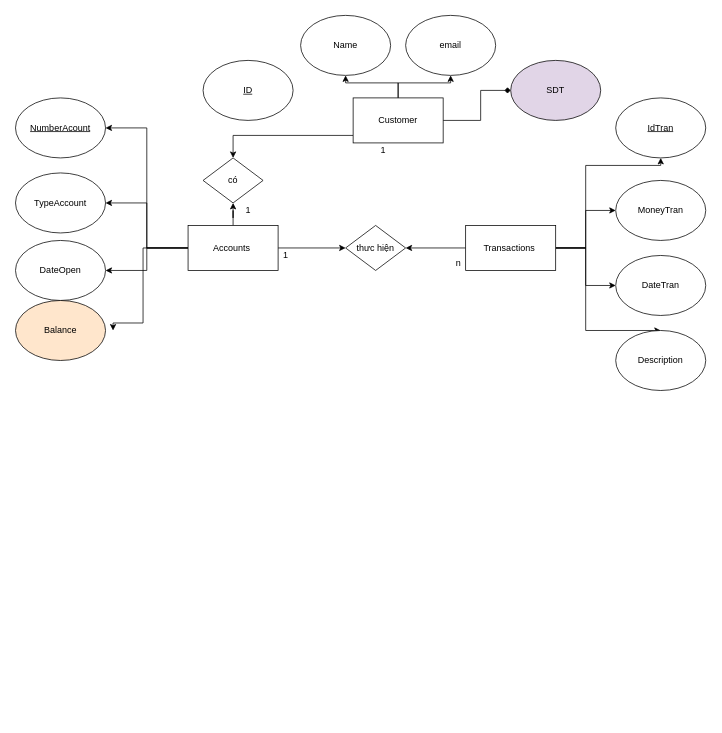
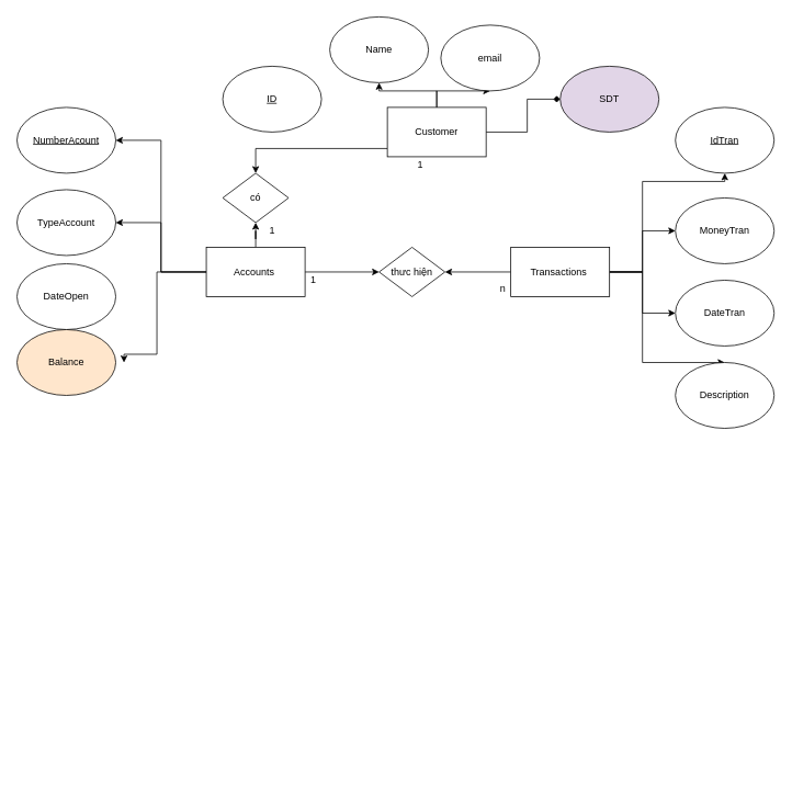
  <mxCell id="0" />
  <mxCell id="1" parent="0" />
  <mxCell id="2" style="edgeStyle=orthogonalEdgeStyle;rounded=0;orthogonalLoop=1;jettySize=auto;html=1;entryX=0.5;entryY=1;entryDx=0;entryDy=0;" parent="1" edge="1"><mxGeometry relative="1" as="geometry"><Array as="points"><mxPoint x="329" y="840" /><mxPoint x="329" y="705" /></Array><mxPoint x="349" y="705" as="targetPoint" /></mxGeometry></mxCell>
  <mxCell id="3" style="edgeStyle=orthogonalEdgeStyle;rounded=0;orthogonalLoop=1;jettySize=auto;html=1;" parent="1" edge="1"><mxGeometry relative="1" as="geometry"><Array as="points"><mxPoint x="330" y="955" /><mxPoint x="330" y="705" /></Array><mxPoint x="349" y="705" as="targetPoint" /></mxGeometry></mxCell>
  <mxCell id="4" style="edgeStyle=orthogonalEdgeStyle;rounded=0;orthogonalLoop=1;jettySize=auto;html=1;" edge="1" parent="1" source="8" target="23"><mxGeometry relative="1" as="geometry" /></mxCell>
  <mxCell id="5" style="edgeStyle=orthogonalEdgeStyle;rounded=0;orthogonalLoop=1;jettySize=auto;html=1;" edge="1" parent="1" source="8" target="24"><mxGeometry relative="1" as="geometry" /></mxCell>
  <mxCell id="6" style="edgeStyle=orthogonalEdgeStyle;rounded=0;orthogonalLoop=1;jettySize=auto;html=1;endArrow=diamond;" edge="1" parent="1" source="8" target="25"><mxGeometry relative="1" as="geometry"><mxPoint x="730" y="170" as="targetPoint" /><Array as="points"><mxPoint x="640" y="160" /><mxPoint x="640" y="120" /></Array></mxGeometry></mxCell>
  <mxCell id="7" style="edgeStyle=orthogonalEdgeStyle;rounded=0;orthogonalLoop=1;jettySize=auto;html=1;" edge="1" parent="1" source="8" target="35"><mxGeometry relative="1" as="geometry"><Array as="points"><mxPoint x="310" y="180" /></Array></mxGeometry></mxCell>
  <mxCell id="8" value="Customer" style="rounded=0;whiteSpace=wrap;html=1;" vertex="1" parent="1"><mxGeometry x="470" y="130" width="120" height="60" as="geometry" /></mxCell>
  <mxCell id="9" style="edgeStyle=orthogonalEdgeStyle;rounded=0;orthogonalLoop=1;jettySize=auto;html=1;" edge="1" parent="1" source="14" target="34"><mxGeometry relative="1" as="geometry"><Array as="points"><mxPoint x="780" y="330" /><mxPoint x="780" y="220" /><mxPoint x="880" y="220" /></Array></mxGeometry></mxCell>
  <mxCell id="10" style="edgeStyle=orthogonalEdgeStyle;rounded=0;orthogonalLoop=1;jettySize=auto;html=1;" edge="1" parent="1" source="14" target="33"><mxGeometry relative="1" as="geometry" /></mxCell>
  <mxCell id="11" style="edgeStyle=orthogonalEdgeStyle;rounded=0;orthogonalLoop=1;jettySize=auto;html=1;" edge="1" parent="1" source="14" target="32"><mxGeometry relative="1" as="geometry" /></mxCell>
  <mxCell id="12" style="edgeStyle=orthogonalEdgeStyle;rounded=0;orthogonalLoop=1;jettySize=auto;html=1;" edge="1" parent="1" source="14" target="31"><mxGeometry relative="1" as="geometry"><Array as="points"><mxPoint x="780" y="330" /><mxPoint x="780" y="440" /></Array></mxGeometry></mxCell>
  <mxCell id="13" style="edgeStyle=orthogonalEdgeStyle;rounded=0;orthogonalLoop=1;jettySize=auto;html=1;entryX=1;entryY=0.5;entryDx=0;entryDy=0;" edge="1" parent="1" source="14" target="36"><mxGeometry relative="1" as="geometry" /></mxCell>
  <mxCell id="14" value="Transactions&amp;nbsp;" style="rounded=0;whiteSpace=wrap;html=1;" vertex="1" parent="1"><mxGeometry x="620" y="300" width="120" height="60" as="geometry" /></mxCell>
  <mxCell id="15" style="edgeStyle=orthogonalEdgeStyle;rounded=0;orthogonalLoop=1;jettySize=auto;html=1;entryX=1;entryY=0.5;entryDx=0;entryDy=0;" edge="1" parent="1" source="21" target="26"><mxGeometry relative="1" as="geometry"><mxPoint x="340" y="220" as="targetPoint" /></mxGeometry></mxCell>
  <mxCell id="16" style="edgeStyle=orthogonalEdgeStyle;rounded=0;orthogonalLoop=1;jettySize=auto;html=1;" edge="1" parent="1" source="21" target="29"><mxGeometry relative="1" as="geometry" /></mxCell>
- <mxCell id="17" style="edgeStyle=orthogonalEdgeStyle;rounded=0;orthogonalLoop=1;jettySize=auto;html=1;entryX=1;entryY=0.5;entryDx=0;entryDy=0;" edge="1" parent="1" source="21" target="27"><mxGeometry relative="1" as="geometry" /></mxCell>
  <mxCell id="18" style="edgeStyle=orthogonalEdgeStyle;rounded=0;orthogonalLoop=1;jettySize=auto;html=1;" edge="1" parent="1" source="21"><mxGeometry relative="1" as="geometry"><mxPoint x="150" y="440" as="targetPoint" /><Array as="points"><mxPoint y="330" x="190" /><mxPoint y="430" x="190" /><mxPoint x="150" y="430" /></Array></mxGeometry></mxCell>
  <mxCell id="19" style="edgeStyle=orthogonalEdgeStyle;rounded=0;orthogonalLoop=1;jettySize=auto;html=1;" edge="1" parent="1" source="21" target="35"><mxGeometry relative="1" as="geometry" /></mxCell>
  <mxCell id="20" style="edgeStyle=orthogonalEdgeStyle;rounded=0;orthogonalLoop=1;jettySize=auto;html=1;entryX=0;entryY=0.5;entryDx=0;entryDy=0;" edge="1" parent="1" source="21" target="36"><mxGeometry relative="1" as="geometry" /></mxCell>
  <mxCell id="21" value="Accounts&amp;nbsp;" style="rounded=0;whiteSpace=wrap;html=1;" vertex="1" parent="1"><mxGeometry x="250" y="300" width="120" height="60" as="geometry" /></mxCell>
  <mxCell id="22" value="ID" style="ellipse;whiteSpace=wrap;html=1;fontStyle=4" vertex="1" parent="1"><mxGeometry x="270" y="80" width="120" height="80" as="geometry" /></mxCell>
  <mxCell id="23" value="Name" style="ellipse;whiteSpace=wrap;html=1;" vertex="1" parent="1"><mxGeometry x="400" y="20" width="120" height="80" as="geometry" /></mxCell>
- <mxCell id="24" value="email" style="ellipse;whiteSpace=wrap;html=1;" vertex="1" parent="1"><mxGeometry x="540" y="20" width="120" height="80" as="geometry" /></mxCell>
+ <mxCell id="24" value="email" style="ellipse;whiteSpace=wrap;html=1;" vertex="1" parent="1"><mxGeometry x="535" y="30" width="120" height="80" as="geometry" /></mxCell>
  <mxCell id="25" value="SDT" style="ellipse;whiteSpace=wrap;html=1;fillColor=#e1d5e7;" vertex="1" parent="1"><mxGeometry x="680" y="80" width="120" height="80" as="geometry" /></mxCell>
  <mxCell id="26" value="NumberAcount" style="ellipse;whiteSpace=wrap;html=1;fontStyle=4" vertex="1" parent="1"><mxGeometry x="20" y="130" width="120" height="80" as="geometry" /></mxCell>
  <mxCell id="27" value="DateOpen" style="ellipse;whiteSpace=wrap;html=1;" vertex="1" parent="1"><mxGeometry x="20" y="320" width="120" height="80" as="geometry" /></mxCell>
  <mxCell id="28" value="Balance" style="ellipse;whiteSpace=wrap;html=1;fillColor=#ffe6cc;" vertex="1" parent="1"><mxGeometry x="20" y="400" width="120" height="80" as="geometry" /></mxCell>
  <mxCell id="29" value="TypeAccount" style="ellipse;whiteSpace=wrap;html=1;" vertex="1" parent="1"><mxGeometry x="20" y="230" width="120" height="80" as="geometry" /></mxCell>
  <mxCell id="30" style="edgeStyle=orthogonalEdgeStyle;rounded=0;orthogonalLoop=1;jettySize=auto;html=1;exitX=0.5;exitY=1;exitDx=0;exitDy=0;" edge="1" parent="1" source="21" target="21"><mxGeometry relative="1" as="geometry" /></mxCell>
  <mxCell id="31" value="Description" style="ellipse;whiteSpace=wrap;html=1;" vertex="1" parent="1"><mxGeometry x="820" y="440" width="120" height="80" as="geometry" /></mxCell>
  <mxCell id="32" value="DateTran" style="ellipse;whiteSpace=wrap;html=1;" vertex="1" parent="1"><mxGeometry x="820" y="340" width="120" height="80" as="geometry" /></mxCell>
  <mxCell id="33" value="MoneyTran" style="ellipse;whiteSpace=wrap;html=1;" vertex="1" parent="1"><mxGeometry x="820" y="240" width="120" height="80" as="geometry" /></mxCell>
  <mxCell id="34" value="&lt;u&gt;IdTran&lt;/u&gt;" style="ellipse;whiteSpace=wrap;html=1;" vertex="1" parent="1"><mxGeometry x="820" y="130" width="120" height="80" as="geometry" /></mxCell>
  <mxCell id="35" value="có" style="rhombus;whiteSpace=wrap;html=1;" vertex="1" parent="1"><mxGeometry x="270" y="210" width="80" height="60" as="geometry" /></mxCell>
  <mxCell id="36" value="thưc hiện" style="rhombus;whiteSpace=wrap;html=1;" vertex="1" parent="1"><mxGeometry x="460" y="300" width="80" height="60" as="geometry" /></mxCell>
  <mxCell id="37" value="1" style="text;html=1;align=center;verticalAlign=middle;resizable=0;points=[];autosize=1;" vertex="1" parent="1"><mxGeometry x="500" y="190" width="20" height="20" as="geometry" /></mxCell>
  <mxCell id="38" value="1" style="text;html=1;align=center;verticalAlign=middle;resizable=0;points=[];autosize=1;" vertex="1" parent="1"><mxGeometry x="320" y="270" width="20" height="20" as="geometry" /></mxCell>
  <mxCell id="39" value="1" style="text;html=1;align=center;verticalAlign=middle;resizable=0;points=[];autosize=1;" vertex="1" parent="1"><mxGeometry x="370" y="330" width="20" height="20" as="geometry" /></mxCell>
  <mxCell id="40" value="n" style="text;html=1;align=center;verticalAlign=middle;resizable=0;points=[];autosize=1;" vertex="1" parent="1"><mxGeometry x="600" y="340" width="20" height="20" as="geometry" /></mxCell>
